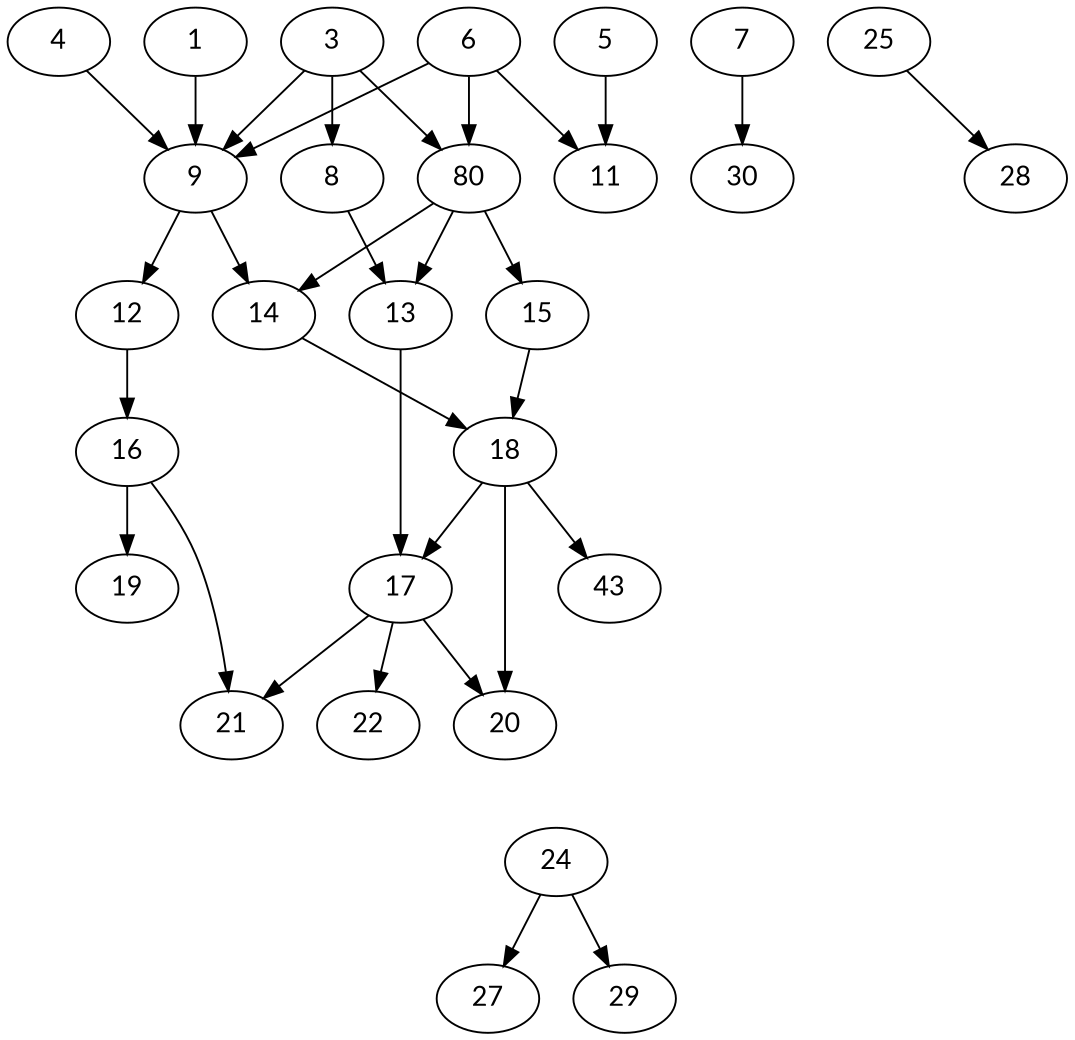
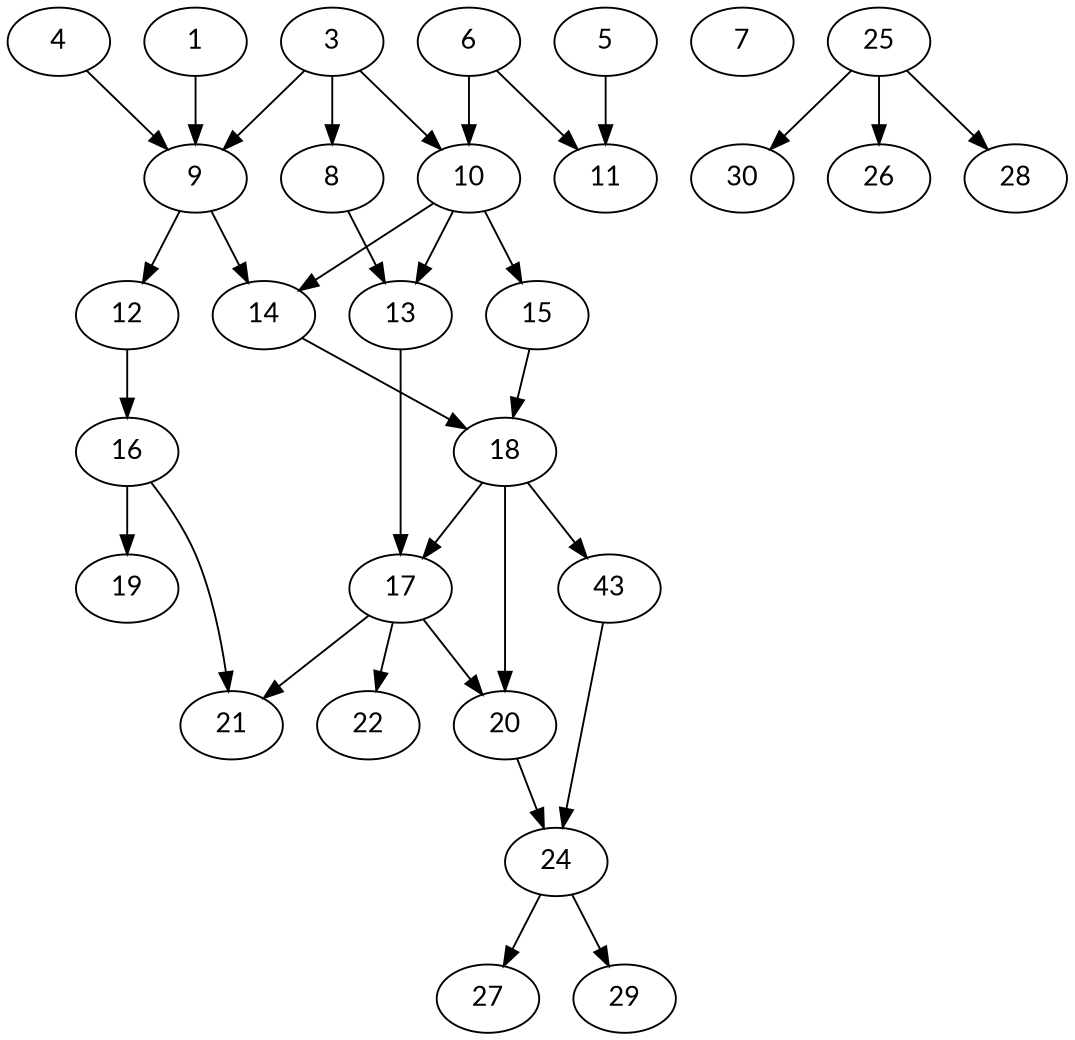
  digraph {
    fontname=Lato
    node [alpha=0.05 compute_size=134217728000 fontname=Lato result_size=0]
    edge [fontname=Lato]
    1 [compute_size=1073741824000 ram=17460416 result_size=1024 trans_size=694266]
    9 [compute_size=1130397696 ram=41222000 result_size=29696 trans_size=428158]
    12 [compute_size=3572832256 ram=32159936 result_size=9216 trans_size=180592]
    14 [alpha=0.15 compute_size=28991029248 ram=4626848 result_size=29696 trans_size=792570]
    16 [alpha=0.04 compute_size=8589934592 ram=23807504 result_size=70656 trans_size=433465]
    18 [alpha=0.11 compute_size=549755813888 ram=31770272 result_size=91136 trans_size=68830]
-   10 [alpha=0.13 compute_size=28991029248 ram=22918880 result_size=29696 trans_size=255719 label=80]
+   10 [alpha=0.13 compute_size=28991029248 ram=22918880 result_size=29696 trans_size=255719]
    13 [alpha=0.00 compute_size=68719476736 ram=17343200 result_size=74752 trans_size=977605]
    15 [alpha=0.11 compute_size=720764928 ram=17488928 result_size=70656 trans_size=459264]
    11 [alpha=0.09 compute_size=79921089236 ram=24079952 trans_size=714662]
    17 [alpha=0.16 compute_size=1073741824000 ram=48079136 result_size=1024 trans_size=306645]
    3 [alpha=0.10 compute_size=15816867840 ram=49045376 result_size=13312 trans_size=629881]
    8 [alpha=0.11 compute_size=116938506240 ram=35107760 result_size=74752 trans_size=557984]
    4 [alpha=0.13 compute_size=33983561728 ram=25657616 result_size=91136 trans_size=334618]
    5 [alpha=0.18 ram=10958096 result_size=1024 trans_size=108823]
    6 [alpha=0.20 compute_size=6858833920 ram=44955488 result_size=74752 trans_size=668819]
    7 [alpha=0.08 ram=45776000 trans_size=1002349]
    21 [alpha=0.13 compute_size=8589934592 ram=27629696 result_size=70656 trans_size=23242]
    20 [alpha=0.18 compute_size=5996937216 ram=20595152 result_size=91136 trans_size=297662]
    22 [alpha=0.17 compute_size=7855820800 ram=44670368 trans_size=615144]
    19 [alpha=0.12 compute_size=68719476736 ram=12352016 trans_size=416618]
    n22 [alpha=0.08 label=43 ram=29947088 result_size=1024 trans_size=750499]
    24 [alpha=0.08 ram=48994688 result_size=1024 trans_size=960470]
    25 [alpha=0.11 compute_size=42477447168 ram=6475376 result_size=54272 trans_size=902127]
+   26 [alpha=0.06 compute_size=73885336378 ram=1704368 trans_size=868848]
    28 [alpha=0.03 compute_size=4775739392 ram=14541104 trans_size=450792]
    30 [alpha=0.03 compute_size=377000528988 ram=5201840 trans_size=612075]
    27 [alpha=0.19 compute_size=109144655877 ram=7470128 trans_size=662617]
    29 [ram=49644128 trans_size=695801]
    1 -> 9
    9 -> 12
    9 -> 14
    12 -> 16
    14 -> 18
    16 -> 21
    16 -> 19
    18 -> 17
    18 -> 20
    18 -> n22
    10 -> 14
    10 -> 13
    10 -> 15
    13 -> 17
    15 -> 18
    17 -> 21
    17 -> 20
    17 -> 22
    3 -> 9
    3 -> 10
    3 -> 8
    8 -> 13
    4 -> 9
    5 -> 11
-   6 -> 9
    6 -> 10
    6 -> 11
+   20 -> 24
+   n22 -> 24
    24 -> 27
    24 -> 29
+   25 -> 26
    25 -> 28
-   7 -> 30
+   25 -> 30
  }
